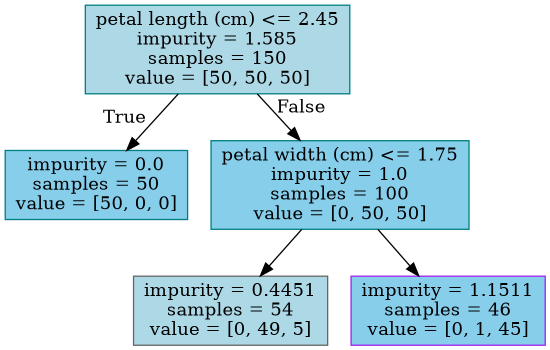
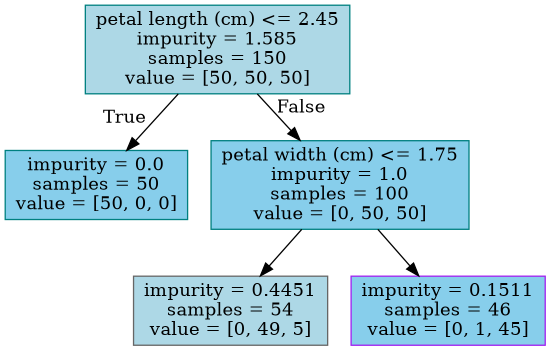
  digraph {
    node [shape=box style=filled fillcolor=skyblue color=teal]
    n1 [label="petal length (cm) <= 2.45\nimpurity = 1.585\nsamples = 150\nvalue = [50, 50, 50]" fillcolor=lightblue]
    n2 [label="impurity = 0.0\nsamples = 50\nvalue = [50, 0, 0]"]
    n3 [label="petal width (cm) <= 1.75\nimpurity = 1.0\nsamples = 100\nvalue = [0, 50, 50]"]
    n4 [label="impurity = 0.4451\nsamples = 54\nvalue = [0, 49, 5]" fillcolor=lightblue color=gray40]
-   n5 [label="impurity = 1.1511\nsamples = 46\nvalue = [0, 1, 45]" color=purple]
+   n5 [label="impurity = 0.1511\nsamples = 46\nvalue = [0, 1, 45]" color=purple]
    n1 -> n2 [headlabel=True labelangle=45 labeldistance=2.5]
    n1 -> n3 [headlabel=False labelangle=-45 labeldistance=2.5]
    n3 -> n4
    n3 -> n5
  }
